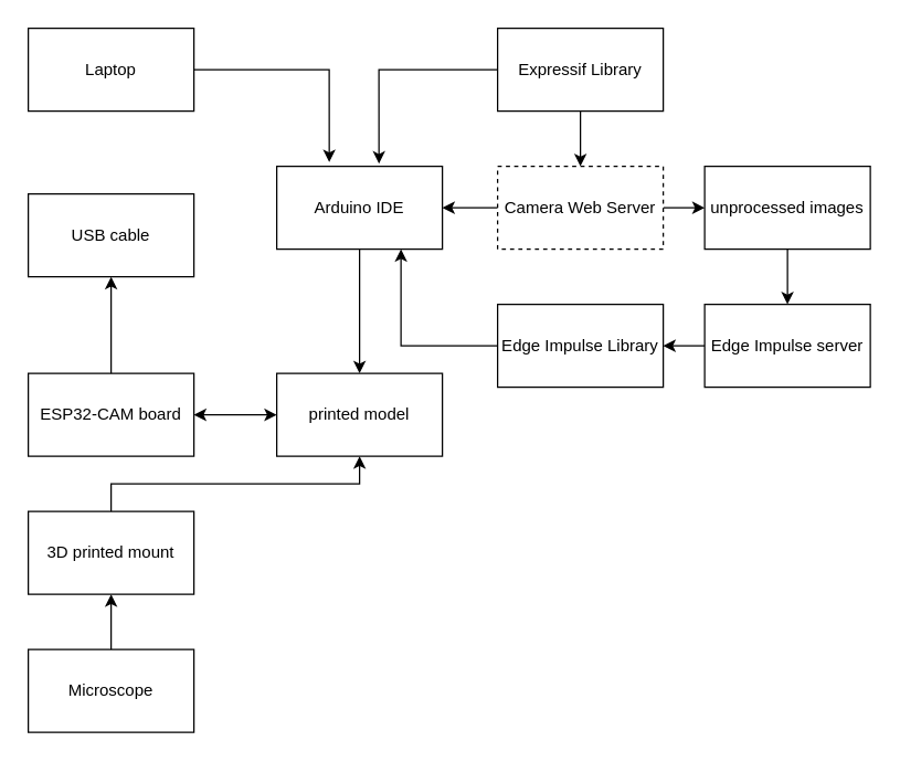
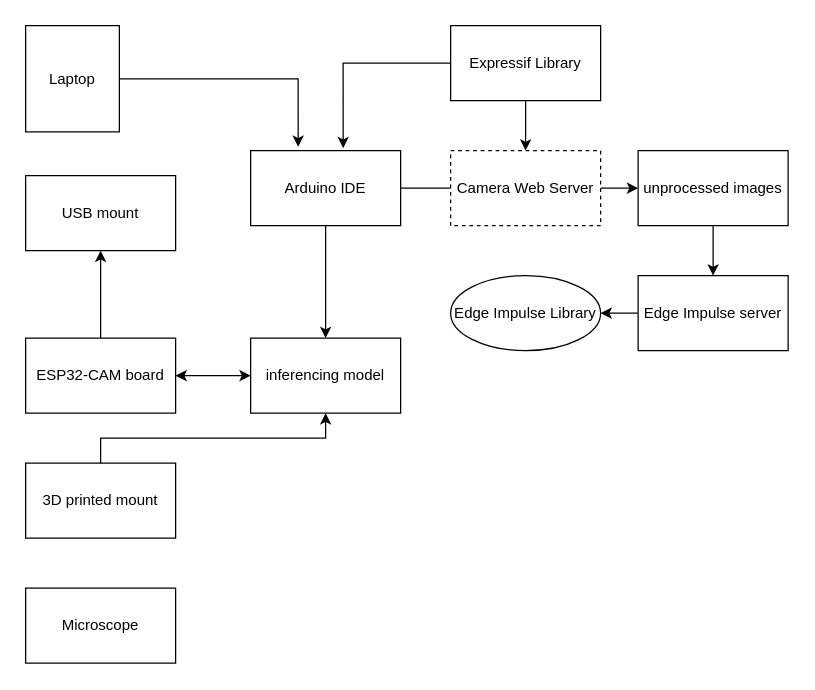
  <mxCell id="0" />
  <mxCell id="1" parent="0" />
  <mxCell id="2" style="edgeStyle=orthogonalEdgeStyle;rounded=0;orthogonalLoop=1;jettySize=auto;html=1;exitX=0.5;exitY=0;exitDx=0;exitDy=0;entryX=0.5;entryY=1;entryDx=0;entryDy=0;" edge="1" parent="1" source="3" target="8"><mxGeometry relative="1" as="geometry" /></mxCell>
  <mxCell id="3" value="ESP32-CAM board" style="rounded=0;whiteSpace=wrap;html=1;" vertex="1" parent="1"><mxGeometry x="20" y="270" width="120" height="60" as="geometry" /></mxCell>
- <mxCell id="4" style="edgeStyle=orthogonalEdgeStyle;rounded=0;orthogonalLoop=1;jettySize=auto;html=1;exitX=0.5;exitY=0;exitDx=0;exitDy=0;entryX=0.5;entryY=1;entryDx=0;entryDy=0;" edge="1" parent="1" source="5" target="7"><mxGeometry relative="1" as="geometry" /></mxCell>
  <mxCell id="5" value="Microscope" style="rounded=0;whiteSpace=wrap;html=1;" vertex="1" parent="1"><mxGeometry x="20" y="470" width="120" height="60" as="geometry" /></mxCell>
  <mxCell id="6" style="edgeStyle=orthogonalEdgeStyle;rounded=0;orthogonalLoop=1;jettySize=auto;html=1;exitX=0.5;exitY=0;exitDx=0;exitDy=0;" edge="1" parent="1" source="7" target="25"><mxGeometry relative="1" as="geometry" /></mxCell>
  <mxCell id="7" value="3D printed mount" style="rounded=0;whiteSpace=wrap;html=1;" vertex="1" parent="1"><mxGeometry x="20" y="370" width="120" height="60" as="geometry" /></mxCell>
- <mxCell id="8" value="USB cable" style="rounded=0;whiteSpace=wrap;html=1;" vertex="1" parent="1"><mxGeometry x="20" y="140" width="120" height="60" as="geometry" /></mxCell>
+ <mxCell id="8" value="USB mount" style="rounded=0;whiteSpace=wrap;html=1;" vertex="1" parent="1"><mxGeometry x="20" y="140" width="120" height="60" as="geometry" /></mxCell>
  <mxCell id="9" style="edgeStyle=orthogonalEdgeStyle;rounded=0;orthogonalLoop=1;jettySize=auto;html=1;exitX=1;exitY=0.5;exitDx=0;exitDy=0;entryX=0.317;entryY=-0.05;entryDx=0;entryDy=0;entryPerimeter=0;" edge="1" parent="1" source="10" target="12"><mxGeometry relative="1" as="geometry" /></mxCell>
- <mxCell id="10" value="Laptop" style="rounded=0;whiteSpace=wrap;html=1;" vertex="1" parent="1"><mxGeometry x="20" y="20" width="120" height="60" as="geometry" /></mxCell>
+ <mxCell id="10" value="Laptop" style="rounded=0;whiteSpace=wrap;html=1;" vertex="1" parent="1"><mxGeometry x="20" y="20" width="75" height="85" as="geometry" /></mxCell>
  <mxCell id="11" style="edgeStyle=orthogonalEdgeStyle;rounded=0;orthogonalLoop=1;jettySize=auto;html=1;exitX=0.5;exitY=1;exitDx=0;exitDy=0;entryX=0.5;entryY=0;entryDx=0;entryDy=0;" edge="1" parent="1" source="12" target="25"><mxGeometry relative="1" as="geometry" /></mxCell>
  <mxCell id="12" value="Arduino IDE" style="rounded=0;whiteSpace=wrap;html=1;" vertex="1" parent="1"><mxGeometry x="200" y="120" width="120" height="60" as="geometry" /></mxCell>
  <mxCell id="13" style="edgeStyle=orthogonalEdgeStyle;rounded=0;orthogonalLoop=1;jettySize=auto;html=1;exitX=0.5;exitY=1;exitDx=0;exitDy=0;entryX=0.5;entryY=0;entryDx=0;entryDy=0;" edge="1" parent="1" source="15" target="20"><mxGeometry relative="1" as="geometry" /></mxCell>
  <mxCell id="14" style="edgeStyle=orthogonalEdgeStyle;rounded=0;orthogonalLoop=1;jettySize=auto;html=1;exitX=0;exitY=0.5;exitDx=0;exitDy=0;entryX=0.617;entryY=-0.033;entryDx=0;entryDy=0;entryPerimeter=0;" edge="1" parent="1" source="15" target="12"><mxGeometry relative="1" as="geometry" /></mxCell>
  <mxCell id="15" value="Expressif Library" style="rounded=0;whiteSpace=wrap;html=1;" vertex="1" parent="1"><mxGeometry x="360" y="20" width="120" height="60" as="geometry" /></mxCell>
- <mxCell id="16" style="edgeStyle=orthogonalEdgeStyle;rounded=0;orthogonalLoop=1;jettySize=auto;html=1;exitX=0;exitY=0.5;exitDx=0;exitDy=0;entryX=0.75;entryY=1;entryDx=0;entryDy=0;" edge="1" parent="1" source="17" target="12"><mxGeometry relative="1" as="geometry" /></mxCell>
- <mxCell id="17" value="Edge Impulse Library" style="rounded=0;whiteSpace=wrap;html=1;" vertex="1" parent="1"><mxGeometry x="360" y="220" width="120" height="60" as="geometry" /></mxCell>
+ <mxCell id="17" value="Edge Impulse Library" style="ellipse;whiteSpace=wrap;html=1;" vertex="1" parent="1"><mxGeometry x="360" y="220" width="120" height="60" as="geometry" /></mxCell>
  <mxCell id="18" style="edgeStyle=orthogonalEdgeStyle;rounded=0;orthogonalLoop=1;jettySize=auto;html=1;exitX=1;exitY=0.5;exitDx=0;exitDy=0;entryX=0;entryY=0.5;entryDx=0;entryDy=0;" edge="1" parent="1" source="20" target="22"><mxGeometry relative="1" as="geometry" /></mxCell>
- <mxCell id="19" style="edgeStyle=orthogonalEdgeStyle;rounded=0;orthogonalLoop=1;jettySize=auto;html=1;exitX=0;exitY=0.5;exitDx=0;exitDy=0;entryX=1;entryY=0.5;entryDx=0;entryDy=0;" edge="1" parent="1" source="20" target="12"><mxGeometry relative="1" as="geometry" /></mxCell>
+ <mxCell id="19" style="edgeStyle=orthogonalEdgeStyle;rounded=0;orthogonalLoop=1;jettySize=auto;html=1;exitX=0;exitY=0.5;exitDx=0;exitDy=0;entryX=1;entryY=0.5;entryDx=0;entryDy=0;endArrow=none;" edge="1" parent="1" source="20" target="12"><mxGeometry relative="1" as="geometry" /></mxCell>
  <mxCell id="20" value="Camera Web Server" style="rounded=0;whiteSpace=wrap;html=1;dashed=1;" vertex="1" parent="1"><mxGeometry x="360" y="120" width="120" height="60" as="geometry" /></mxCell>
  <mxCell id="21" style="edgeStyle=orthogonalEdgeStyle;rounded=0;orthogonalLoop=1;jettySize=auto;html=1;exitX=0.5;exitY=1;exitDx=0;exitDy=0;entryX=0.5;entryY=0;entryDx=0;entryDy=0;" edge="1" parent="1" source="22" target="24"><mxGeometry relative="1" as="geometry" /></mxCell>
  <mxCell id="22" value="unprocessed images" style="rounded=0;whiteSpace=wrap;html=1;" vertex="1" parent="1"><mxGeometry x="510" y="120" width="120" height="60" as="geometry" /></mxCell>
  <mxCell id="23" style="edgeStyle=orthogonalEdgeStyle;rounded=0;orthogonalLoop=1;jettySize=auto;html=1;exitX=0;exitY=0.5;exitDx=0;exitDy=0;entryX=1;entryY=0.5;entryDx=0;entryDy=0;" edge="1" parent="1" source="24" target="17"><mxGeometry relative="1" as="geometry" /></mxCell>
  <mxCell id="24" value="Edge Impulse server" style="rounded=0;whiteSpace=wrap;html=1;" vertex="1" parent="1"><mxGeometry x="510" y="220" width="120" height="60" as="geometry" /></mxCell>
- <mxCell id="25" value="printed model" style="rounded=0;whiteSpace=wrap;html=1;" vertex="1" parent="1"><mxGeometry x="200" y="270" width="120" height="60" as="geometry" /></mxCell>
+ <mxCell id="25" value="inferencing model" style="rounded=0;whiteSpace=wrap;html=1;" vertex="1" parent="1"><mxGeometry x="200" y="270" width="120" height="60" as="geometry" /></mxCell>
  <mxCell id="26" value="" style="endArrow=classic;startArrow=classic;html=1;rounded=0;" edge="1" parent="1" source="3"><mxGeometry width="50" height="50" relative="1" as="geometry"><mxPoint x="140" y="350" as="sourcePoint" /><mxPoint x="200" y="300" as="targetPoint" /></mxGeometry></mxCell>
